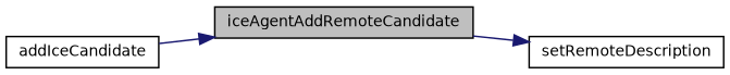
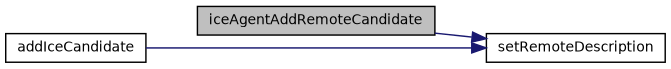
  digraph {
    rankdir=RL
    node [color=black fillcolor=white fontname=Helvetica fontsize=10 shape=record style=filled]
    edge [color=midnightblue dir=back fontname=Helvetica fontsize=10 labelfontname=Helvetica labelfontsize=10 style=solid]
    n1 [fillcolor=grey75 fontcolor=black height=0.2 label=iceAgentAddRemoteCandidate width=0.4]
    n2 [height=0.2 label=addIceCandidate width=0.4]
    n3 [height=0.2 label=setRemoteDescription width=0.4]
-   n1 -> n2
+   n3 -> n2
    n3 -> n1
  }
